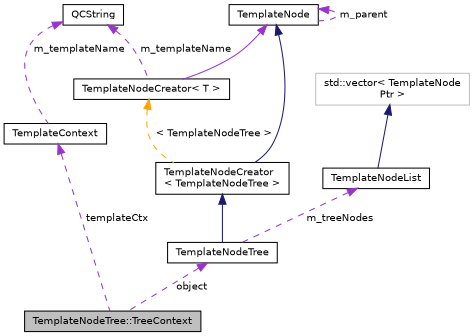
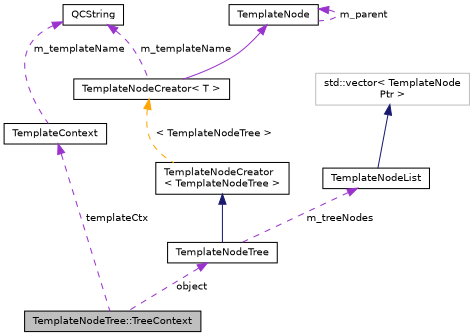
  digraph {
    node [color=black fillcolor=white fontname=Helvetica fontsize=10 shape=record style=filled]
    edge [color=darkorchid3 dir=back fontname=Helvetica fontsize=10 labelfontname=Helvetica labelfontsize=10 style=dashed]
    n1 [fillcolor=grey75 fontcolor=black height=0.2 label="TemplateNodeTree::TreeContext" width=0.4]
    n2 [height=0.2 label=TemplateContext width=0.4]
    n3 [height=0.2 label=TemplateNodeTree width=0.4]
    n4 [height=0.2 label="TemplateNodeCreator\l\< TemplateNodeTree \>" width=0.4]
    n5 [height=0.2 label=TemplateNode width=0.4]
    n6 [height=0.2 label="TemplateNodeCreator\< T \>" width=0.4]
    n7 [height=0.2 label=QCString width=0.4]
    n8 [height=0.2 label=TemplateNodeList width=0.4]
    n9 [color=grey75 height=0.2 label="std::vector\< TemplateNode\lPtr \>" width=0.4]
    n2 -> n1 [label=" templateCtx"]
    n3 -> n1 [label=" object"]
    n4 -> n3 [color=midnightblue style=solid]
-   n5 -> n4 [color=midnightblue style=solid]
    n5 -> n5 [label=" m_parent"]
    n5 -> n6 [style=solid]
    n6 -> n4 [color=orange label=" \< TemplateNodeTree \>"]
    n7 -> n2 [label=" m_templateName"]
    n7 -> n6 [label=" m_templateName"]
    n8 -> n3 [label=" m_treeNodes"]
    n9 -> n8 [color=midnightblue style=solid]
  }
